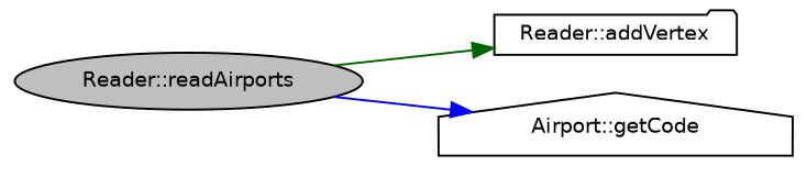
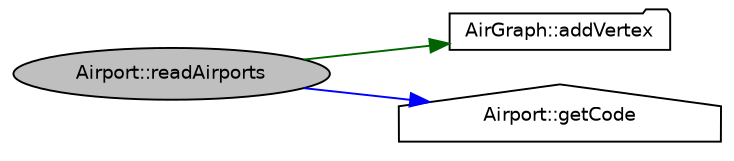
  digraph {
    rankdir=LR
    node [color=black fillcolor=white fontname=Helvetica fontsize=10 style=filled]
    edge [fontname=Helvetica fontsize=10 labelfontname=Helvetica labelfontsize=10 style=solid]
-   n1 [fillcolor=grey75 fontcolor=black height=0.2 label="Reader::readAirports" shape=ellipse width=0.4]
-   n2 [height=0.2 label="Reader::addVertex" shape=folder width=0.4]
+   n1 [fillcolor=grey75 fontcolor=black height=0.2 label="Airport::readAirports" shape=ellipse width=0.4]
+   n2 [height=0.2 label="AirGraph::addVertex" shape=folder width=0.4]
    n3 [height=0.2 label="Airport::getCode" shape=house width=0.4]
    n1 -> n2 [color=darkgreen]
    n1 -> n3 [color=blue]
  }
